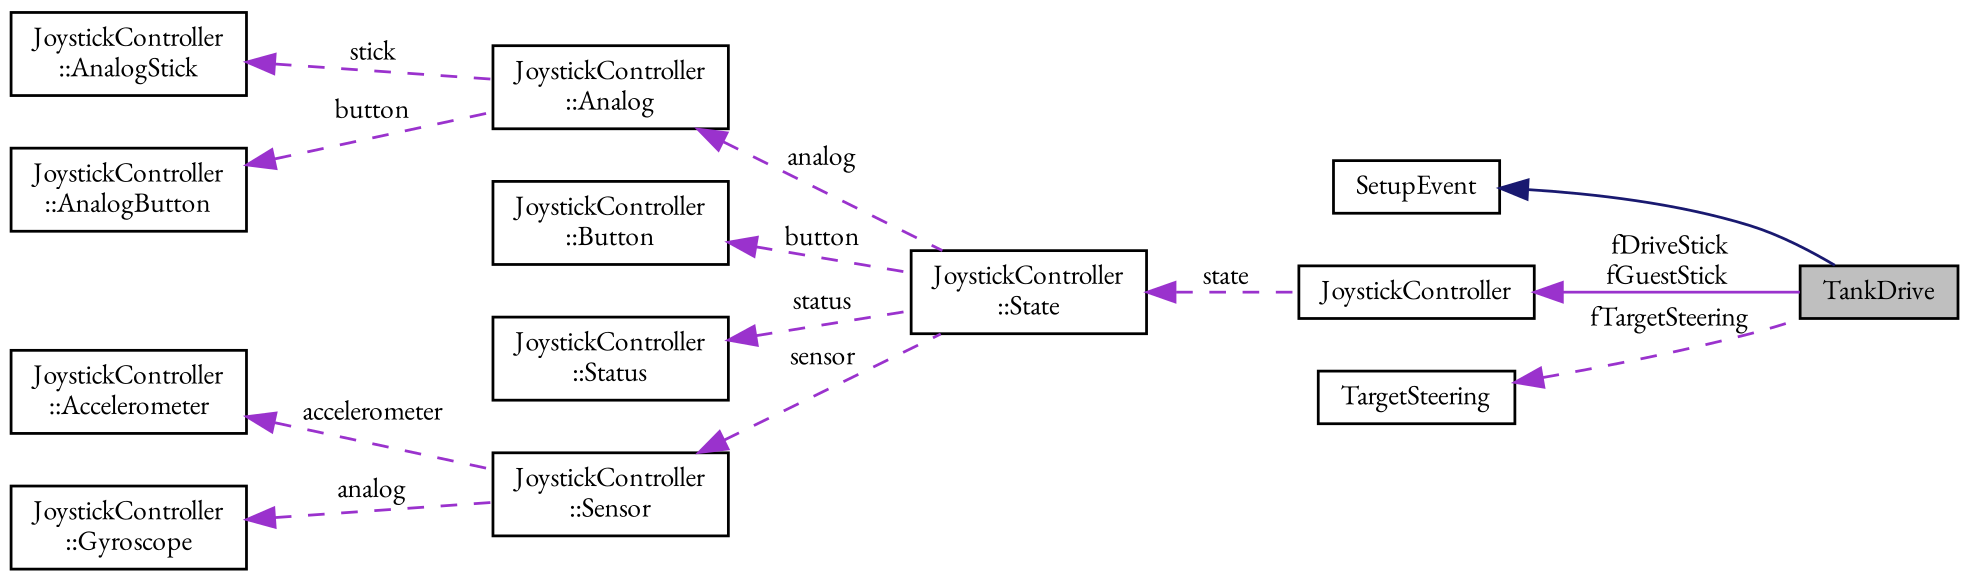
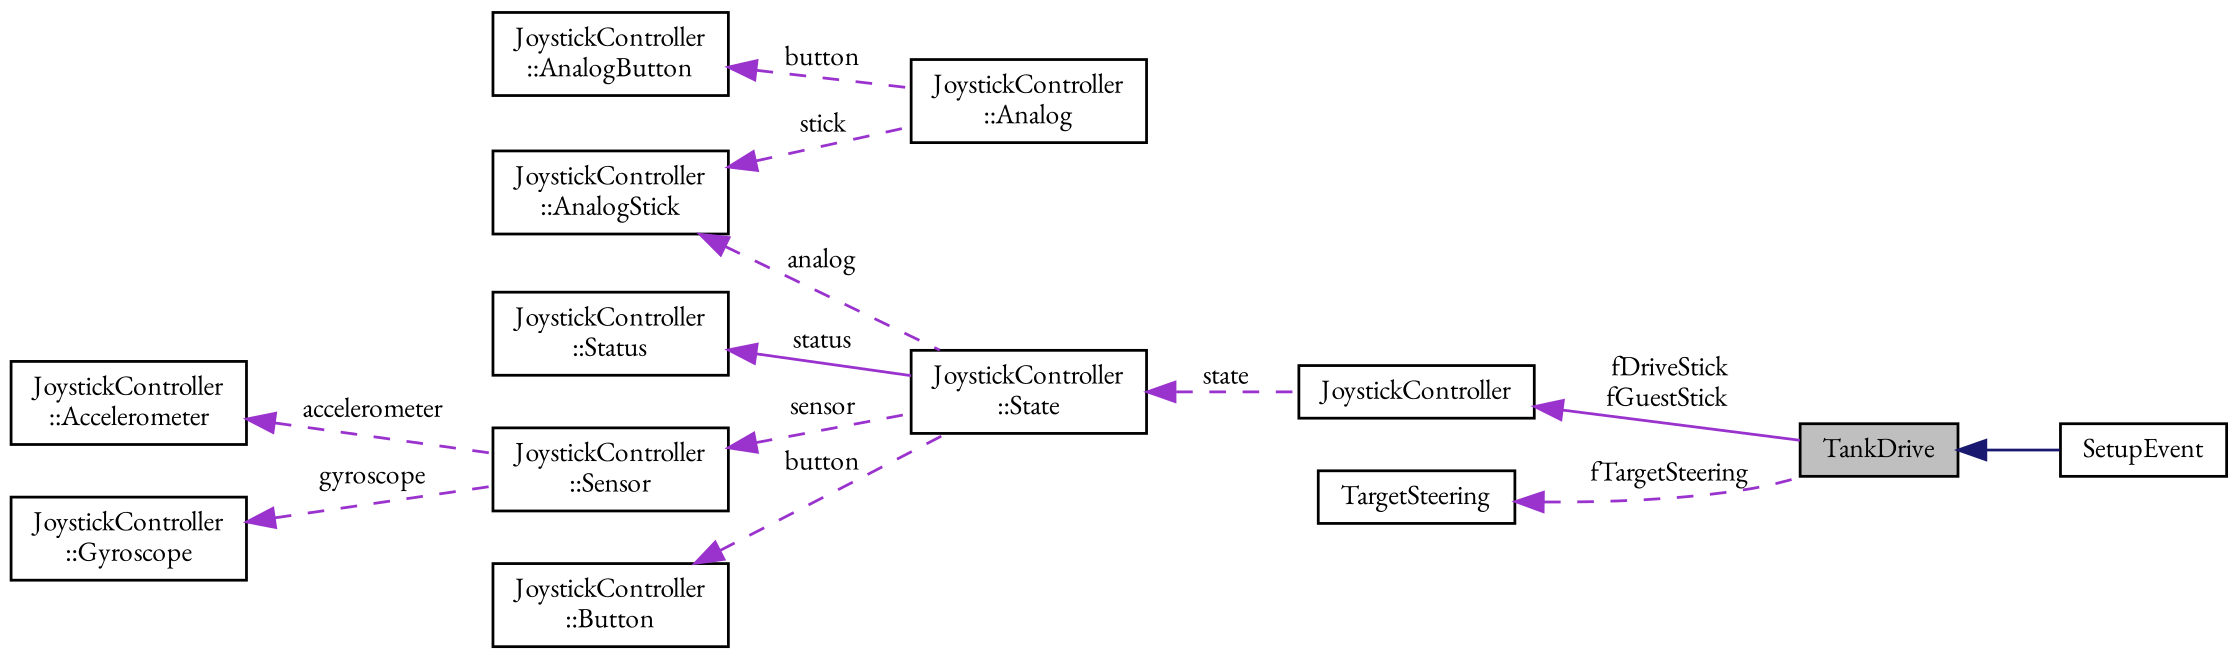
  digraph {
    fontname="EB Garamond"
    rankdir=LR
    node [color=black fillcolor=white fontname="EB Garamond" fontsize=10 shape=record style=filled]
    edge [color=darkorchid3 dir=back fontname="EB Garamond" fontsize=10 labelfontname=Helvetica labelfontsize=10 style=dashed]
    n1 [fillcolor=grey75 fontcolor=black height=0.2 label=TankDrive width=0.4]
    n2 [height=0.2 label=SetupEvent width=0.4]
    n3 [height=0.2 label=JoystickController width=0.4]
    n4 [height=0.2 label="JoystickController\l::State" width=0.4]
    n5 [height=0.2 label="JoystickController\l::Analog" width=0.4]
    n6 [height=0.2 label="JoystickController\l::AnalogStick" width=0.4]
    n7 [height=0.2 label="JoystickController\l::AnalogButton" width=0.4]
    n8 [height=0.2 label="JoystickController\l::Button" width=0.4]
    n9 [height=0.2 label="JoystickController\l::Status" width=0.4]
    n10 [height=0.2 label="JoystickController\l::Sensor" width=0.4]
    n11 [height=0.2 label="JoystickController\l::Accelerometer" width=0.4]
    n12 [height=0.2 label="JoystickController\l::Gyroscope" width=0.4]
    n13 [height=0.2 label=TargetSteering width=0.4]
-   n2 -> n1 [color=midnightblue style=solid]
+   n1 -> n2 [color=midnightblue style=solid]
    n3 -> n1 [label=" fDriveStick\nfGuestStick" style=solid]
    n4 -> n3 [label=" state"]
-   n5 -> n4 [label=" analog"]
+   n6 -> n4 [label=" analog"]
    n6 -> n5 [label=" stick"]
    n7 -> n5 [label=" button"]
    n8 -> n4 [label=" button"]
-   n9 -> n4 [label=" status"]
+   n9 -> n4 [label=" status" style=solid]
    n10 -> n4 [label=" sensor"]
    n11 -> n10 [label=" accelerometer"]
-   n12 -> n10 [label=" analog"]
+   n12 -> n10 [label=" gyroscope"]
    n13 -> n1 [label=" fTargetSteering"]
  }
